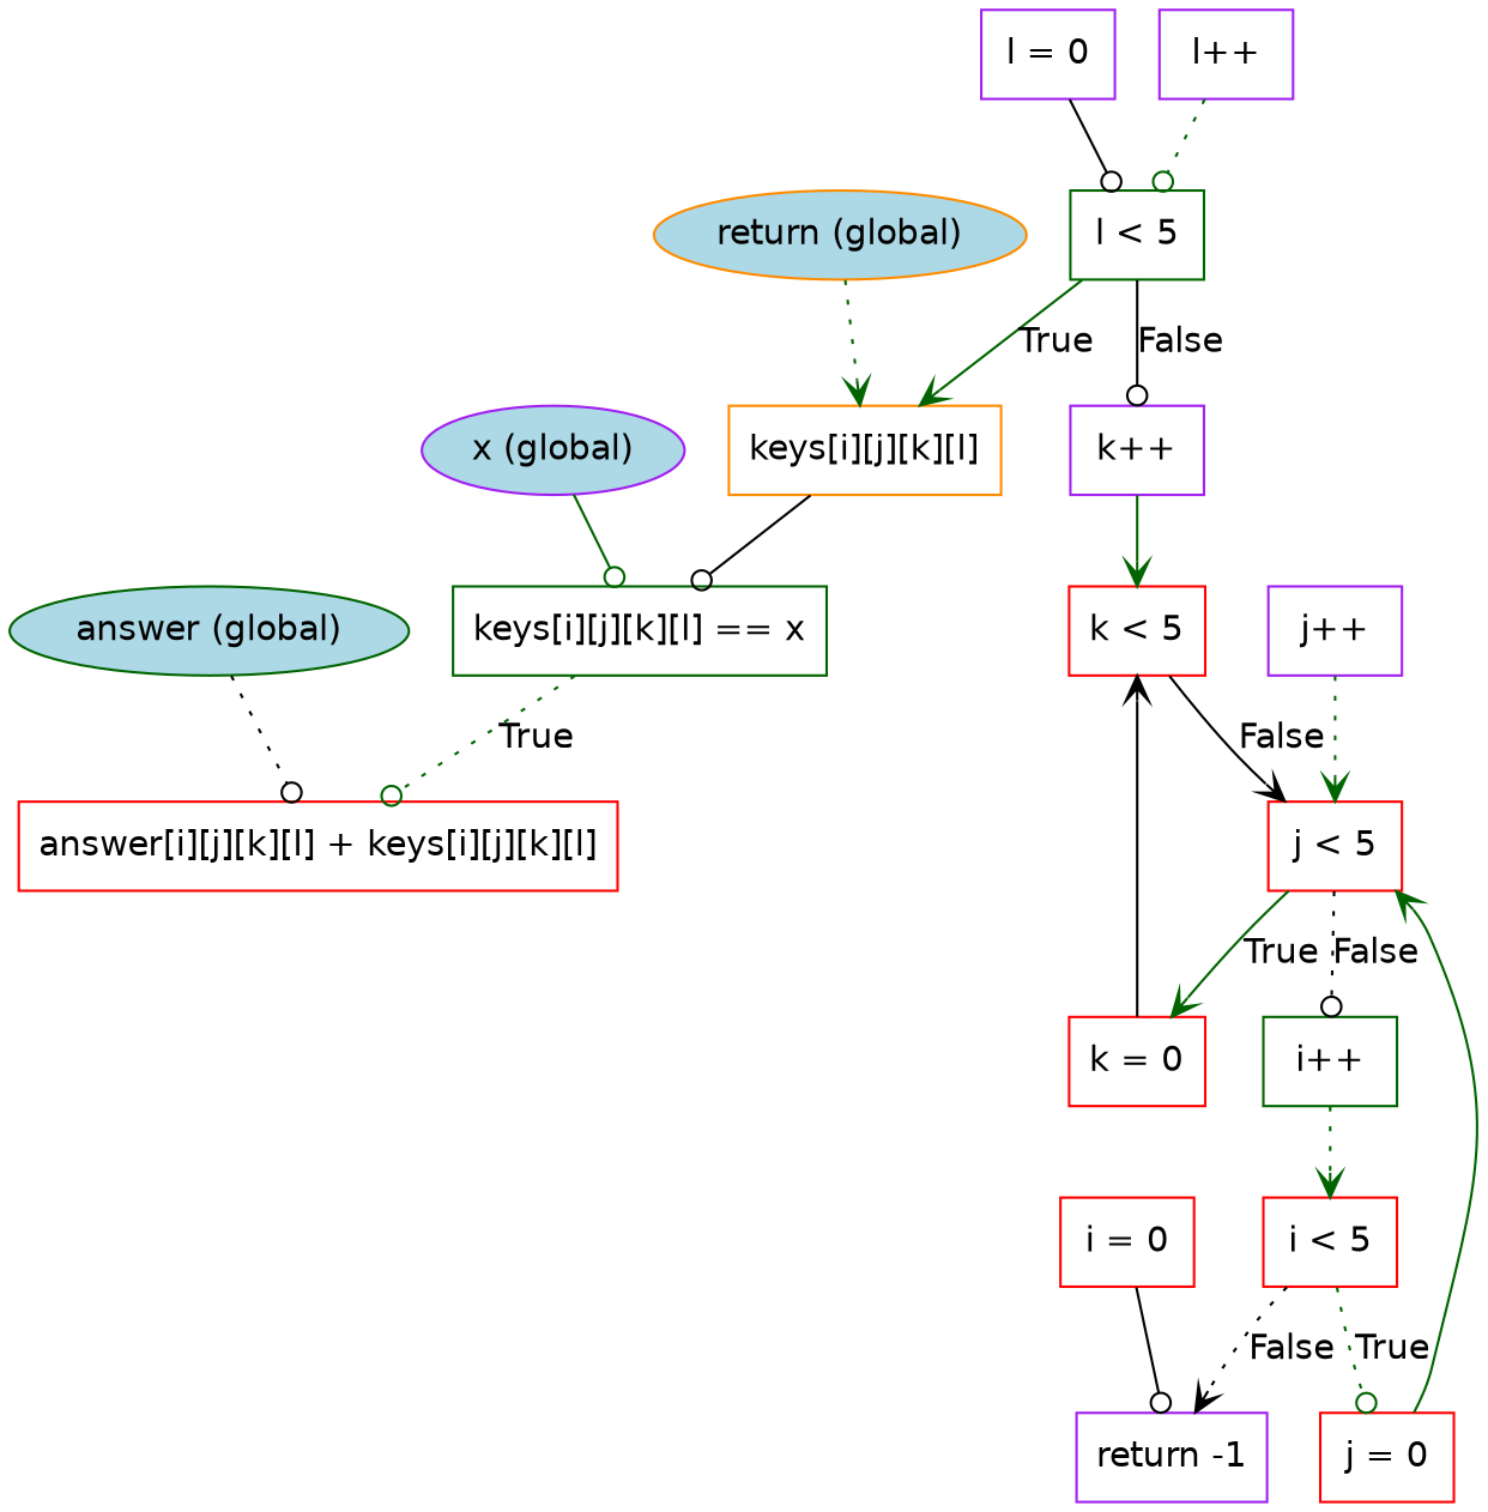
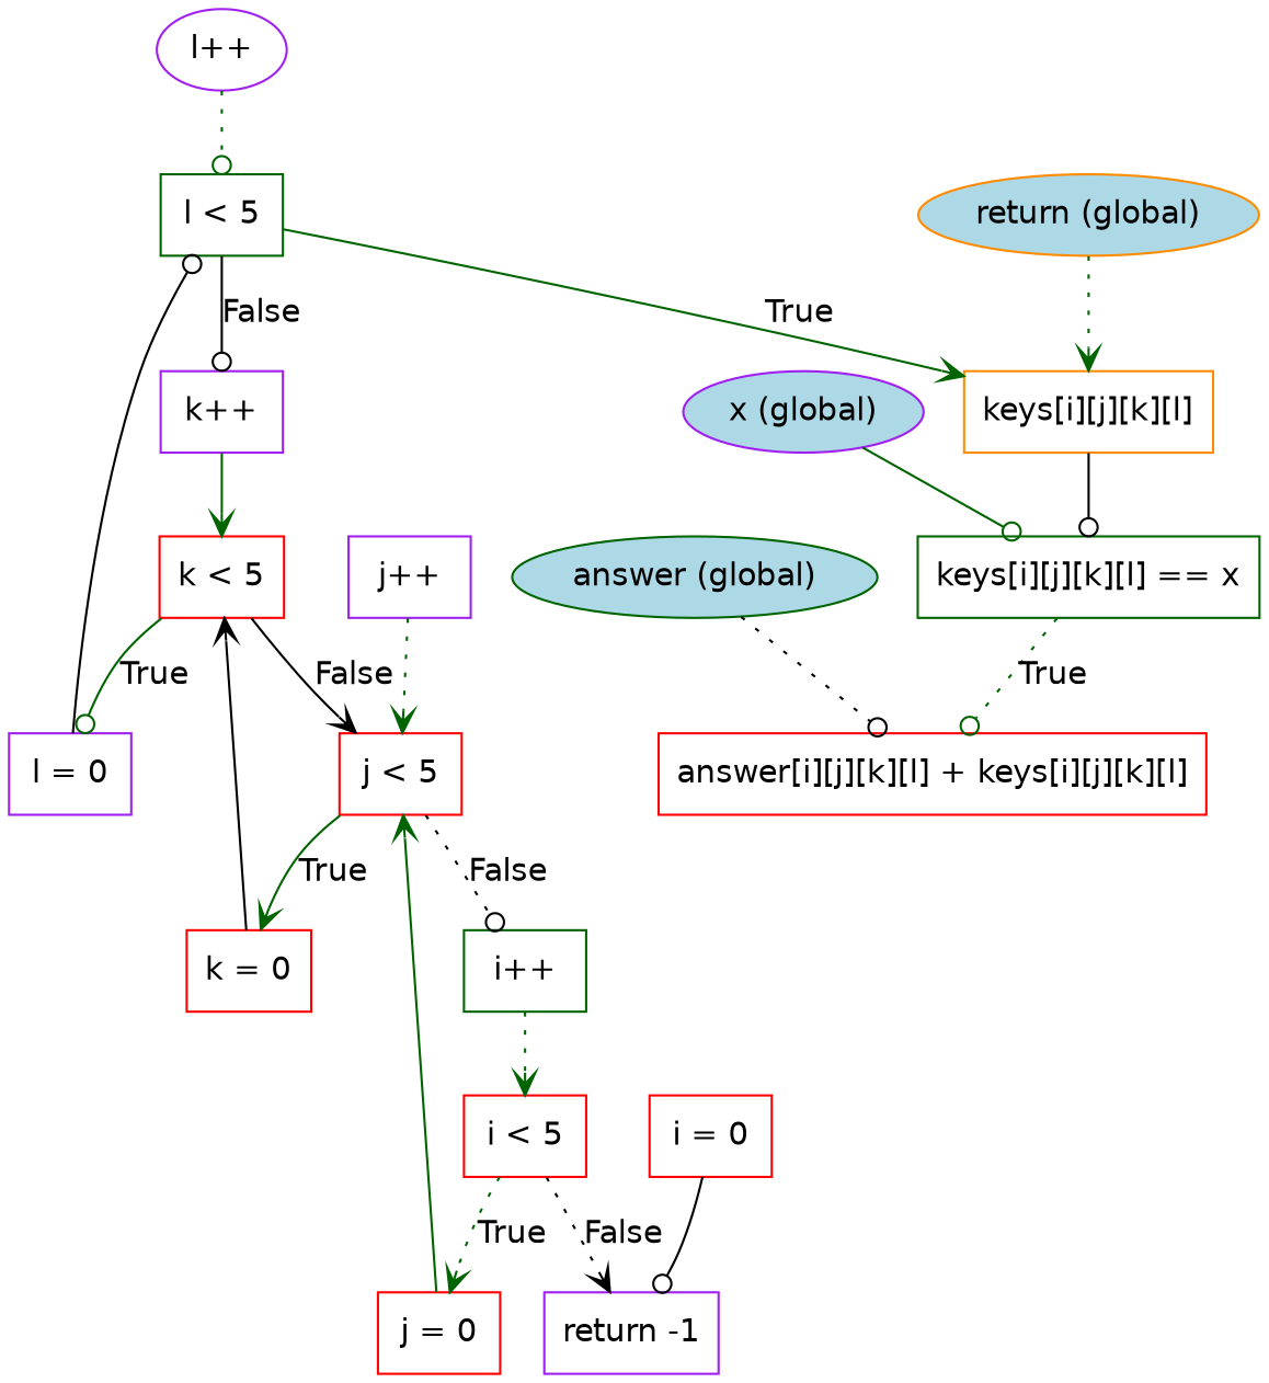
  digraph {
    node [color=red fontname=Helvetica shape=box]
    edge [arrowhead=odot color=darkgreen fontname=Helvetica style=solid]
    n1 [color=purple fillcolor=lightblue label="x (global)" shape=ellipse style=filled]
    n2 [color=darkgreen label="keys[i][j][k][l] == x"]
    n3 [label="answer[i][j][k][l] + keys[i][j][k][l]"]
    n4 [color=darkorange fillcolor=lightblue label="return (global)" shape=ellipse style=filled]
    n5 [color=darkorange label="keys[i][j][k][l]"]
    n6 [color=darkgreen fillcolor=lightblue label="answer (global)" shape=ellipse style=filled]
    n7 [label="i = 0"]
    n8 [color=purple label="return -1"]
    n9 [label="i < 5"]
    n10 [label="j = 0"]
    n11 [label="j < 5"]
    n12 [label="k = 0"]
    n13 [color=darkgreen label="i++"]
    n14 [label="k < 5"]
    n15 [color=purple label="l = 0"]
    n16 [color=darkgreen label="l < 5"]
    n17 [color=purple label="k++"]
    n18 [color=purple label="j++"]
-   n19 [color=purple label="l++"]
+   n19 [color=purple label="l++" shape=ellipse]
    n1 -> n2
    n2 -> n3 [label=True style=dotted]
    n4 -> n5 [arrowhead=vee style=dotted]
    n5 -> n2 [color=black]
    n6 -> n3 [color=black style=dotted]
    n7 -> n8 [color=black]
    n9 -> n8 [arrowhead=vee color=black label=False style=dotted]
-   n9 -> n10 [label=True style=dotted]
+   n9 -> n10 [arrowhead=vee label=True style=dotted]
    n10 -> n11 [arrowhead=vee]
    n11 -> n12 [arrowhead=vee label=True]
    n11 -> n13 [color=black label=False style=dotted]
    n12 -> n14 [arrowhead=vee color=black]
    n13 -> n9 [arrowhead=vee style=dotted]
    n14 -> n11 [arrowhead=vee color=black label=False]
+   n14 -> n15 [label=True]
    n15 -> n16 [color=black]
    n16 -> n5 [arrowhead=vee label=True]
    n16 -> n17 [color=black label=False]
    n17 -> n14 [arrowhead=vee]
    n18 -> n11 [arrowhead=vee style=dotted]
    n19 -> n16 [style=dotted]
  }
